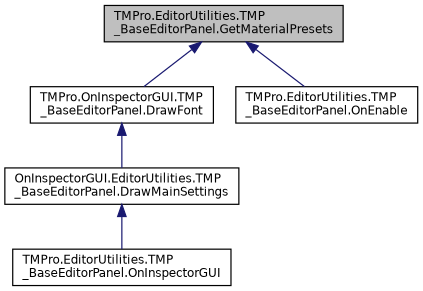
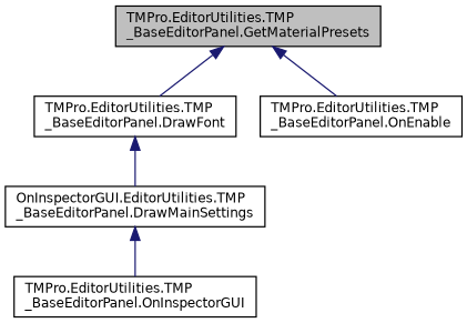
  digraph {
    rankdir=TB
    node [color=black fillcolor=white fontname=Helvetica fontsize=10 shape=record style=filled]
    edge [color=midnightblue dir=back fontname=Helvetica fontsize=10 labelfontname=Helvetica labelfontsize=10 style=solid]
    n1 [fillcolor=grey75 fontcolor=black height=0.2 label="TMPro.EditorUtilities.TMP\l_BaseEditorPanel.GetMaterialPresets" width=0.4]
-   n2 [height=0.2 label="TMPro.OnInspectorGUI.TMP\l_BaseEditorPanel.DrawFont" width=0.4]
+   n2 [height=0.2 label="TMPro.EditorUtilities.TMP\l_BaseEditorPanel.DrawFont" width=0.4]
    n3 [height=0.2 label="TMPro.EditorUtilities.TMP\l_BaseEditorPanel.OnEnable" width=0.4]
    n4 [height=0.2 label="OnInspectorGUI.EditorUtilities.TMP\l_BaseEditorPanel.DrawMainSettings" width=0.4]
    n5 [height=0.2 label="TMPro.EditorUtilities.TMP\l_BaseEditorPanel.OnInspectorGUI" width=0.4]
    n1 -> n2
    n1 -> n3
    n2 -> n4
    n4 -> n5
  }
